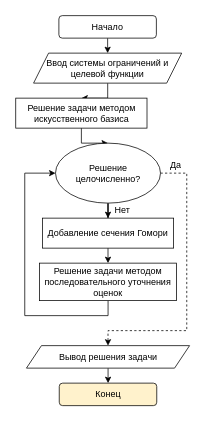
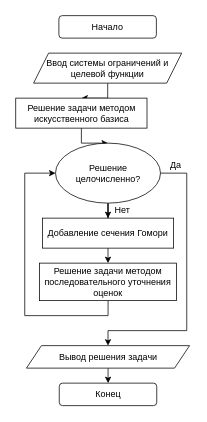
  <mxCell id="0" />
  <mxCell id="1" parent="0" />
- <mxCell id="2" style="edgeStyle=orthogonalEdgeStyle;rounded=0;orthogonalLoop=1;jettySize=auto;html=1;" parent="1" source="3" target="6" edge="1"><mxGeometry relative="1" as="geometry" /></mxCell>
  <mxCell id="3" value="Начало" style="rounded=1;whiteSpace=wrap;html=1;" parent="1" vertex="1"><mxGeometry x="78" y="20" width="130" height="30" as="geometry" /></mxCell>
- <mxCell id="4" value="Конец" style="rounded=1;whiteSpace=wrap;html=1;fillColor=#fff2cc;" parent="1" vertex="1"><mxGeometry x="78.5" y="510" width="130" height="30" as="geometry" /></mxCell>
+ <mxCell id="4" value="Конец" style="rounded=1;whiteSpace=wrap;html=1;" parent="1" vertex="1"><mxGeometry x="78.5" y="510" width="130" height="30" as="geometry" /></mxCell>
  <mxCell id="5" style="edgeStyle=orthogonalEdgeStyle;rounded=0;orthogonalLoop=1;jettySize=auto;html=1;" parent="1" source="6" target="8" edge="1"><mxGeometry relative="1" as="geometry" /></mxCell>
  <mxCell id="6" value="Ввод системы ограничений и целевой функции" style="shape=parallelogram;perimeter=parallelogramPerimeter;whiteSpace=wrap;html=1;fixedSize=1;" parent="1" vertex="1"><mxGeometry x="44.25" y="70" width="197.5" height="40" as="geometry" /></mxCell>
  <mxCell id="7" style="edgeStyle=orthogonalEdgeStyle;rounded=0;orthogonalLoop=1;jettySize=auto;html=1;" parent="1" source="8" target="13" edge="1"><mxGeometry relative="1" as="geometry" /></mxCell>
  <mxCell id="8" value="Решение задачи методом искусственного базиса" style="rounded=0;whiteSpace=wrap;html=1;" parent="1" vertex="1"><mxGeometry x="20.5" y="130" width="175" height="40" as="geometry" /></mxCell>
  <mxCell id="9" style="edgeStyle=orthogonalEdgeStyle;rounded=0;orthogonalLoop=1;jettySize=auto;html=1;" parent="1" source="10" target="4" edge="1"><mxGeometry relative="1" as="geometry" /></mxCell>
  <mxCell id="10" value="Вывод решения задачи" style="shape=parallelogram;perimeter=parallelogramPerimeter;whiteSpace=wrap;html=1;fixedSize=1;" parent="1" vertex="1"><mxGeometry x="34.75" y="460" width="217.5" height="30" as="geometry" /></mxCell>
- <mxCell id="11" style="edgeStyle=orthogonalEdgeStyle;rounded=0;orthogonalLoop=1;jettySize=auto;html=1;entryX=0.5;entryY=0;entryDx=0;entryDy=0;dashed=1;" edge="1" parent="1" source="13" target="10"><mxGeometry relative="1" as="geometry"><mxPoint x="268.5" y="230" as="targetPoint" /><Array as="points"><mxPoint x="248.5" y="230" /><mxPoint x="248.5" y="440" /><mxPoint x="143.5" y="440" /></Array></mxGeometry></mxCell>
+ <mxCell id="11" style="edgeStyle=orthogonalEdgeStyle;rounded=0;orthogonalLoop=1;jettySize=auto;html=1;entryX=0.5;entryY=0;entryDx=0;entryDy=0;" edge="1" parent="1" source="13" target="10"><mxGeometry relative="1" as="geometry"><mxPoint x="268.5" y="230" as="targetPoint" /><Array as="points"><mxPoint x="248.5" y="230" /><mxPoint x="248.5" y="440" /><mxPoint x="143.5" y="440" /></Array></mxGeometry></mxCell>
  <mxCell id="12" style="edgeStyle=orthogonalEdgeStyle;rounded=0;orthogonalLoop=1;jettySize=auto;html=1;" edge="1" parent="1" source="13" target="16"><mxGeometry relative="1" as="geometry"><mxPoint x="143.5" y="340" as="targetPoint" /></mxGeometry></mxCell>
  <mxCell id="13" value="Решение целочисленно?" style="ellipse;whiteSpace=wrap;html=1;" vertex="1" parent="1"><mxGeometry x="73.5" y="190" width="140" height="80" as="geometry" /></mxCell>
  <mxCell id="14" value="Да" style="text;html=1;strokeColor=none;fillColor=none;align=center;verticalAlign=middle;whiteSpace=wrap;rounded=0;" vertex="1" parent="1"><mxGeometry x="213.5" y="210" width="40" height="20" as="geometry" /></mxCell>
  <mxCell id="15" style="edgeStyle=orthogonalEdgeStyle;rounded=0;orthogonalLoop=1;jettySize=auto;html=1;" edge="1" parent="1" source="16" target="18"><mxGeometry relative="1" as="geometry" /></mxCell>
  <mxCell id="16" value="Добавление сечения Гомори" style="rounded=0;whiteSpace=wrap;html=1;" vertex="1" parent="1"><mxGeometry x="56" y="290" width="175" height="40" as="geometry" /></mxCell>
  <mxCell id="17" style="edgeStyle=orthogonalEdgeStyle;rounded=0;orthogonalLoop=1;jettySize=auto;html=1;entryX=0;entryY=0.5;entryDx=0;entryDy=0;" edge="1" parent="1" source="18" target="13"><mxGeometry relative="1" as="geometry"><Array as="points"><mxPoint x="143.5" y="420" /><mxPoint x="32.5" y="420" /><mxPoint x="32.5" y="230" /></Array></mxGeometry></mxCell>
  <mxCell id="18" value="Решение задачи методом последовательного уточнения оценок" style="rounded=0;whiteSpace=wrap;html=1;" vertex="1" parent="1"><mxGeometry x="52.25" y="350" width="182.5" height="50" as="geometry" /></mxCell>
  <mxCell id="19" value="Нет" style="text;html=1;strokeColor=none;fillColor=none;align=center;verticalAlign=middle;whiteSpace=wrap;rounded=0;" vertex="1" parent="1"><mxGeometry x="142.5" y="270" width="40" height="20" as="geometry" /></mxCell>
